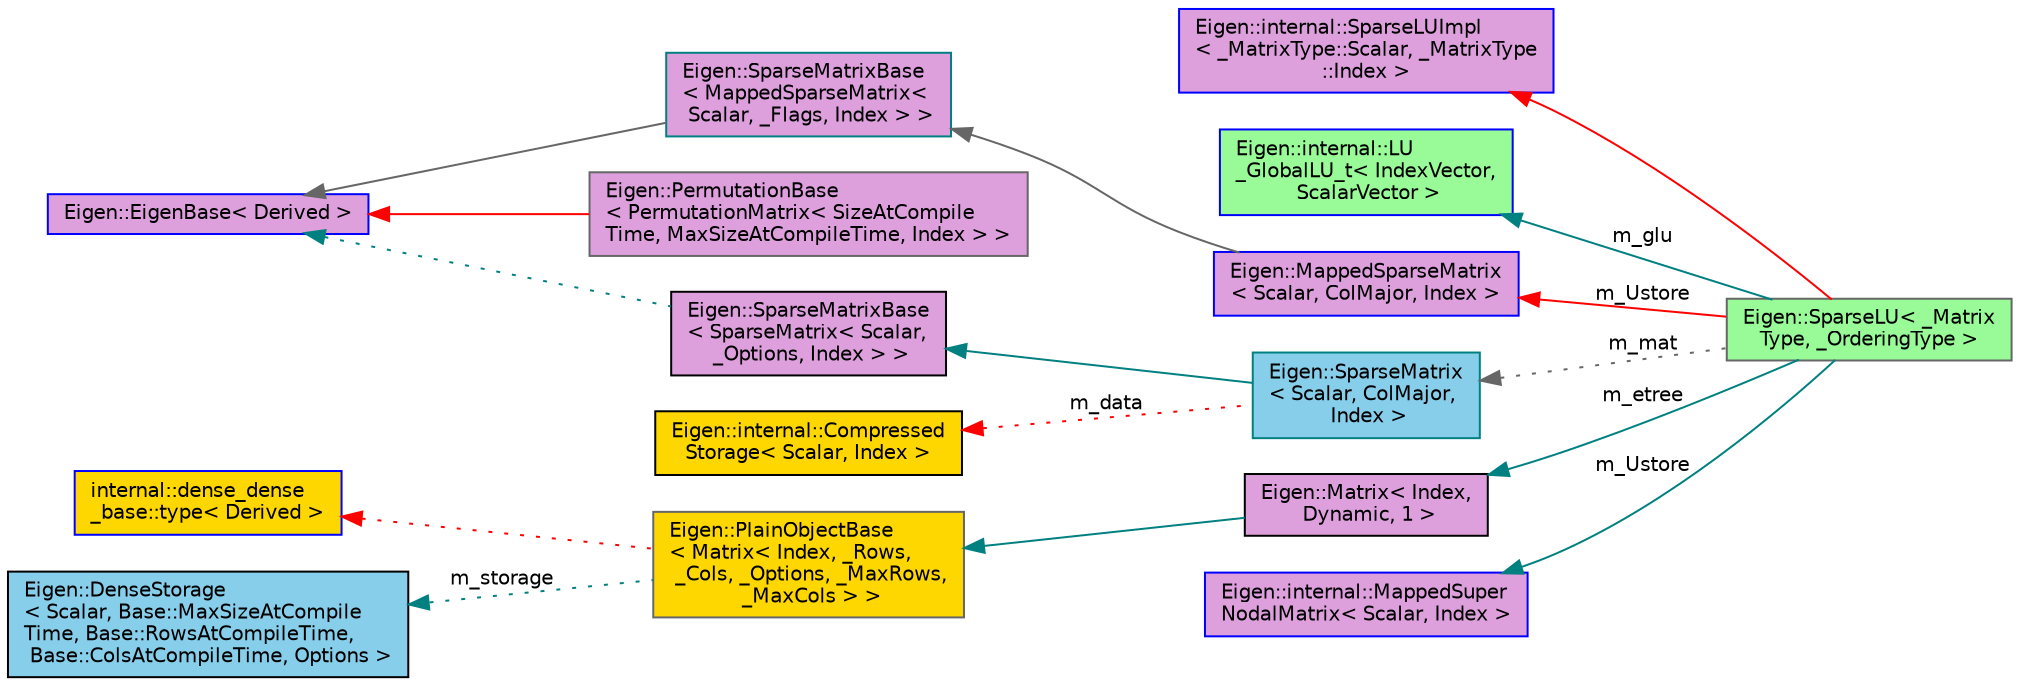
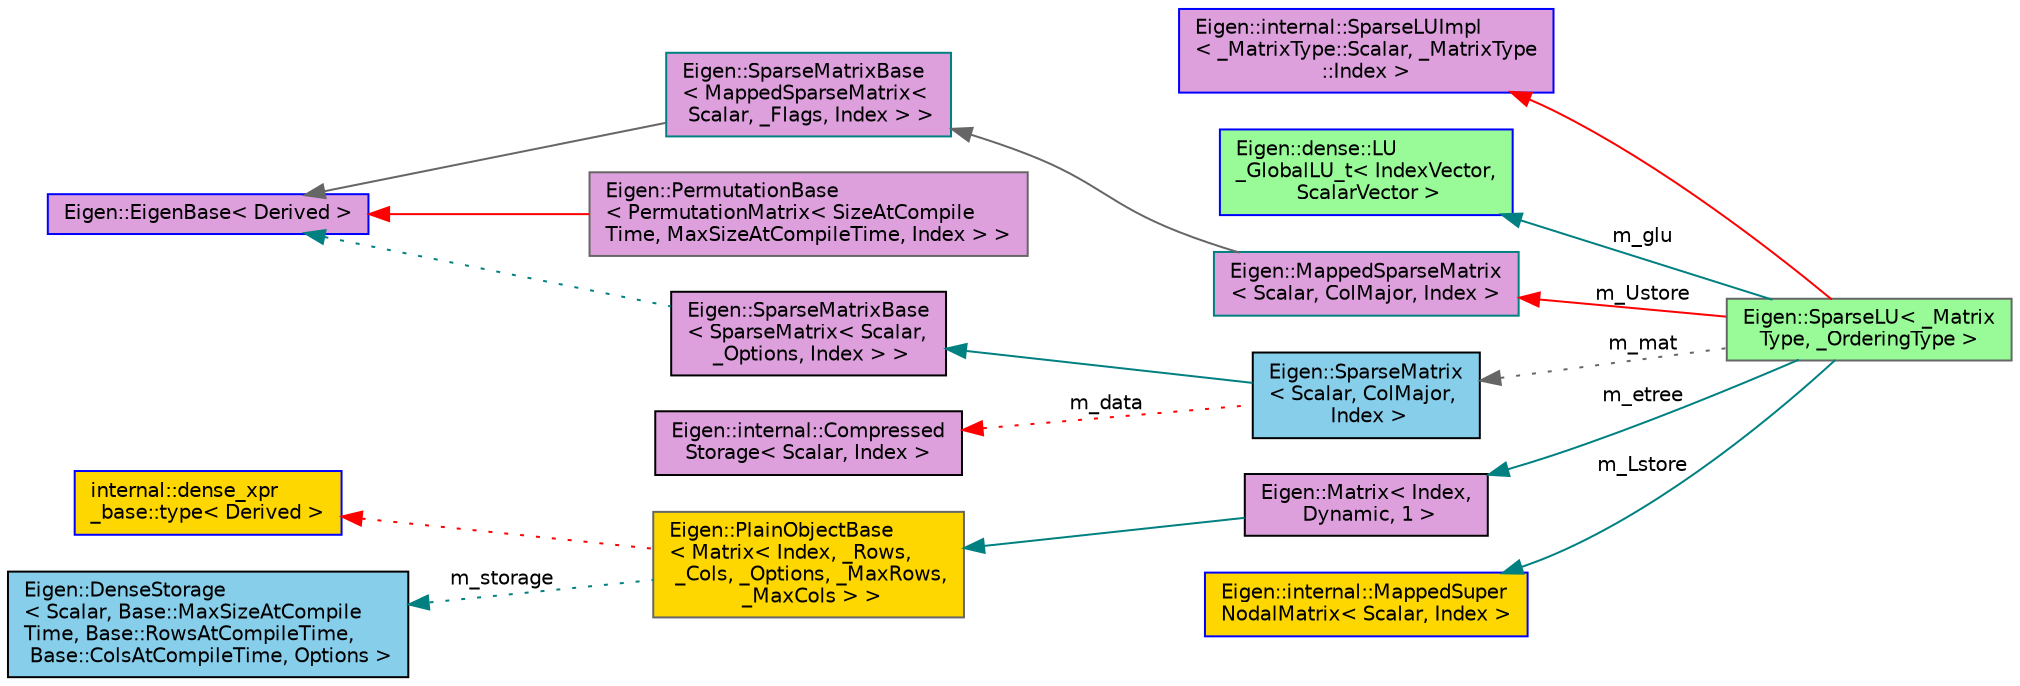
  digraph {
    rankdir=LR
    node [color=blue fillcolor=plum fontname=Helvetica fontsize=10 shape=record style=filled]
    edge [color=teal dir=back fontname=Helvetica fontsize=10 labelfontname=Helvetica labelfontsize=10 style=solid]
    n1 [color=gray40 fillcolor=palegreen fontcolor=black height=0.2 label="Eigen::SparseLU\< _Matrix\lType, _OrderingType \>" width=0.4]
    n2 [height=0.2 label="Eigen::internal::SparseLUImpl\l\< _MatrixType::Scalar, _MatrixType\l::Index \>" width=0.4]
-   n3 [fillcolor=palegreen height=0.2 label="Eigen::internal::LU\l_GlobalLU_t\< IndexVector,\l ScalarVector \>" width=0.4]
-   n4 [height=0.2 label="Eigen::MappedSparseMatrix\l\< Scalar, ColMajor, Index \>" width=0.4]
+   n3 [fillcolor=palegreen height=0.2 label="Eigen::dense::LU\l_GlobalLU_t\< IndexVector,\l ScalarVector \>" width=0.4]
+   n4 [color=teal height=0.2 label="Eigen::MappedSparseMatrix\l\< Scalar, ColMajor, Index \>" width=0.4]
    n5 [color=teal height=0.2 label="Eigen::SparseMatrixBase\l\< MappedSparseMatrix\<\l Scalar, _Flags, Index \> \>" width=0.4]
    n6 [height=0.2 label="Eigen::EigenBase\< Derived \>" width=0.4]
    n7 [color=gray40 height=0.2 label="Eigen::PermutationBase\l\< PermutationMatrix\< SizeAtCompile\lTime, MaxSizeAtCompileTime, Index \> \>" width=0.4]
    n8 [color=black height=0.2 label="Eigen::SparseMatrixBase\l\< SparseMatrix\< Scalar,\l _Options, Index \> \>" width=0.4]
-   n9 [color=teal fillcolor=skyblue height=0.2 label="Eigen::SparseMatrix\l\< Scalar, ColMajor,\l Index \>" width=0.4]
+   n9 [color=black fillcolor=skyblue height=0.2 label="Eigen::SparseMatrix\l\< Scalar, ColMajor,\l Index \>" width=0.4]
    n10 [color=black height=0.2 label="Eigen::Matrix\< Index,\l Dynamic, 1 \>" width=0.4]
    n11 [color=gray40 fillcolor=gold height=0.2 label="Eigen::PlainObjectBase\l\< Matrix\< Index, _Rows,\l _Cols, _Options, _MaxRows,\l _MaxCols \> \>" width=0.4]
-   n12 [fillcolor=gold height=0.2 label="internal::dense_dense\l_base::type\< Derived \>" width=0.4]
+   n12 [fillcolor=gold height=0.2 label="internal::dense_xpr\l_base::type\< Derived \>" width=0.4]
    n13 [color=black fillcolor=skyblue height=0.2 label="Eigen::DenseStorage\l\< Scalar, Base::MaxSizeAtCompile\lTime, Base::RowsAtCompileTime,\l Base::ColsAtCompileTime, Options \>" width=0.4]
-   n14 [height=0.2 label="Eigen::internal::MappedSuper\lNodalMatrix\< Scalar, Index \>" width=0.4]
-   n15 [color=black fillcolor=gold height=0.2 label="Eigen::internal::Compressed\lStorage\< Scalar, Index \>" width=0.4]
+   n14 [fillcolor=gold height=0.2 label="Eigen::internal::MappedSuper\lNodalMatrix\< Scalar, Index \>" width=0.4]
+   n15 [color=black height=0.2 label="Eigen::internal::Compressed\lStorage\< Scalar, Index \>" width=0.4]
    n2 -> n1 [color=red]
    n3 -> n1 [label=" m_glu"]
    n4 -> n1 [color=red label=" m_Ustore"]
    n5 -> n4 [color=gray40]
    n6 -> n5 [color=gray40]
    n6 -> n7 [color=red]
    n6 -> n8 [style=dotted]
    n8 -> n9
    n9 -> n1 [color=gray40 label=" m_mat" style=dotted]
    n10 -> n1 [label=" m_etree"]
    n11 -> n10
    n12 -> n11 [color=red style=dotted]
    n13 -> n11 [label=" m_storage" style=dotted]
-   n14 -> n1 [label=" m_Ustore"]
+   n14 -> n1 [label=" m_Lstore"]
    n15 -> n9 [color=red label=" m_data" style=dotted]
  }
